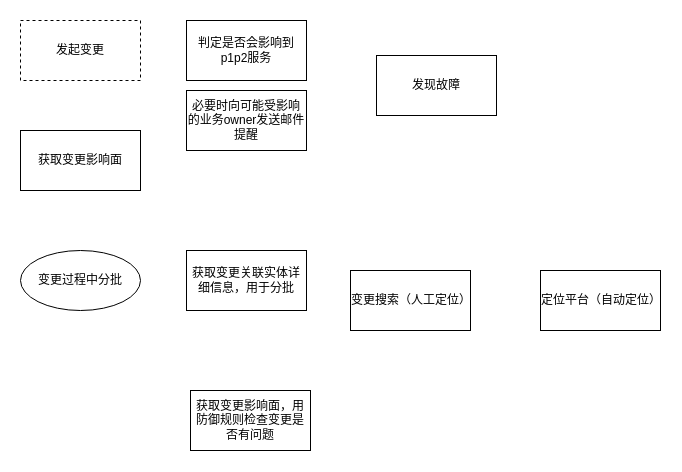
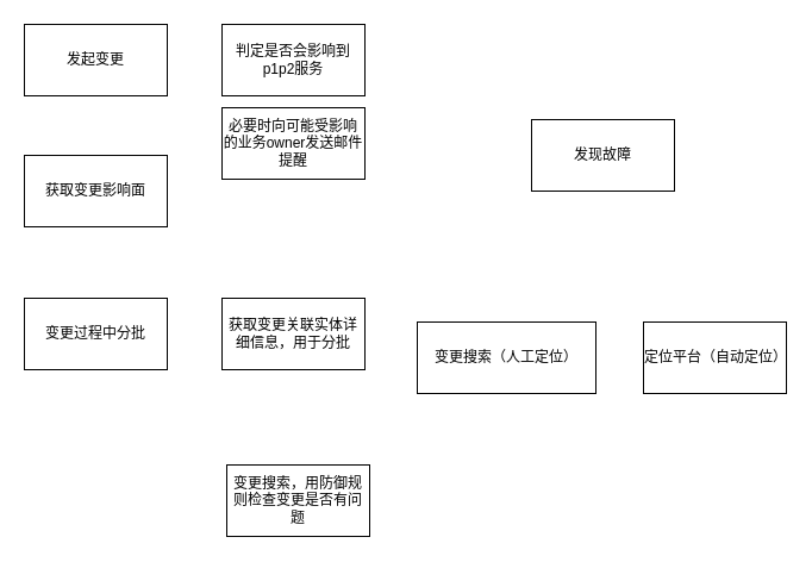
  <mxCell id="0" />
  <mxCell id="1" parent="0" />
  <mxCell id="2" value="获取变更影响面" style="rounded=0;whiteSpace=wrap;html=1;" parent="1" vertex="1"><mxGeometry x="20" y="130" width="120" height="60" as="geometry" /></mxCell>
- <mxCell id="3" value="变更搜索（人工定位）" style="rounded=0;whiteSpace=wrap;html=1;" parent="1" vertex="1"><mxGeometry x="350" y="270" width="120" height="60" as="geometry" /></mxCell>
+ <mxCell id="3" value="变更搜索（人工定位）" style="rounded=0;whiteSpace=wrap;html=1;" parent="1" vertex="1"><mxGeometry x="350" y="270" width="150" height="60" as="geometry" /></mxCell>
  <mxCell id="4" value="定位平台（自动定位）" style="rounded=0;whiteSpace=wrap;html=1;" parent="1" vertex="1"><mxGeometry x="540" y="270" width="120" height="60" as="geometry" /></mxCell>
- <mxCell id="5" value="变更过程中分批" style="ellipse;whiteSpace=wrap;html=1;" vertex="1" parent="1"><mxGeometry x="20" y="250" width="120" height="60" as="geometry" /></mxCell>
- <mxCell id="6" value="发起变更" style="rounded=0;whiteSpace=wrap;html=1;dashed=1;" vertex="1" parent="1"><mxGeometry x="20" y="20" width="120" height="60" as="geometry" /></mxCell>
+ <mxCell id="5" value="变更过程中分批" style="rounded=0;whiteSpace=wrap;html=1;" vertex="1" parent="1"><mxGeometry x="20" y="250" width="120" height="60" as="geometry" /></mxCell>
+ <mxCell id="6" value="发起变更" style="rounded=0;whiteSpace=wrap;html=1;" vertex="1" parent="1"><mxGeometry x="20" y="20" width="120" height="60" as="geometry" /></mxCell>
  <mxCell id="7" value="判定是否会影响到p1p2服务" style="rounded=0;whiteSpace=wrap;html=1;" vertex="1" parent="1"><mxGeometry x="186" y="20" width="120" height="60" as="geometry" /></mxCell>
  <mxCell id="8" value="必要时向可能受影响的业务owner发送邮件提醒" style="rounded=0;whiteSpace=wrap;html=1;" vertex="1" parent="1"><mxGeometry x="186" y="90" width="120" height="60" as="geometry" /></mxCell>
  <mxCell id="9" value="获取变更关联实体详细信息，用于分批" style="rounded=0;whiteSpace=wrap;html=1;" vertex="1" parent="1"><mxGeometry x="186" y="250" width="120" height="60" as="geometry" /></mxCell>
- <mxCell id="10" value="获取变更影响面，用防御规则检查变更是否有问题" style="rounded=0;whiteSpace=wrap;html=1;" vertex="1" parent="1"><mxGeometry x="190" y="390" width="120" height="60" as="geometry" /></mxCell>
- <mxCell id="11" value="发现故障" style="rounded=0;whiteSpace=wrap;html=1;" vertex="1" parent="1"><mxGeometry x="376" y="55" width="120" height="60" as="geometry" /></mxCell>
+ <mxCell id="10" value="变更搜索，用防御规则检查变更是否有问题" style="rounded=0;whiteSpace=wrap;html=1;" vertex="1" parent="1"><mxGeometry x="190" y="390" width="120" height="60" as="geometry" /></mxCell>
+ <mxCell id="11" value="发现故障" style="rounded=0;whiteSpace=wrap;html=1;" vertex="1" parent="1"><mxGeometry x="446" y="100" width="120" height="60" as="geometry" /></mxCell>
